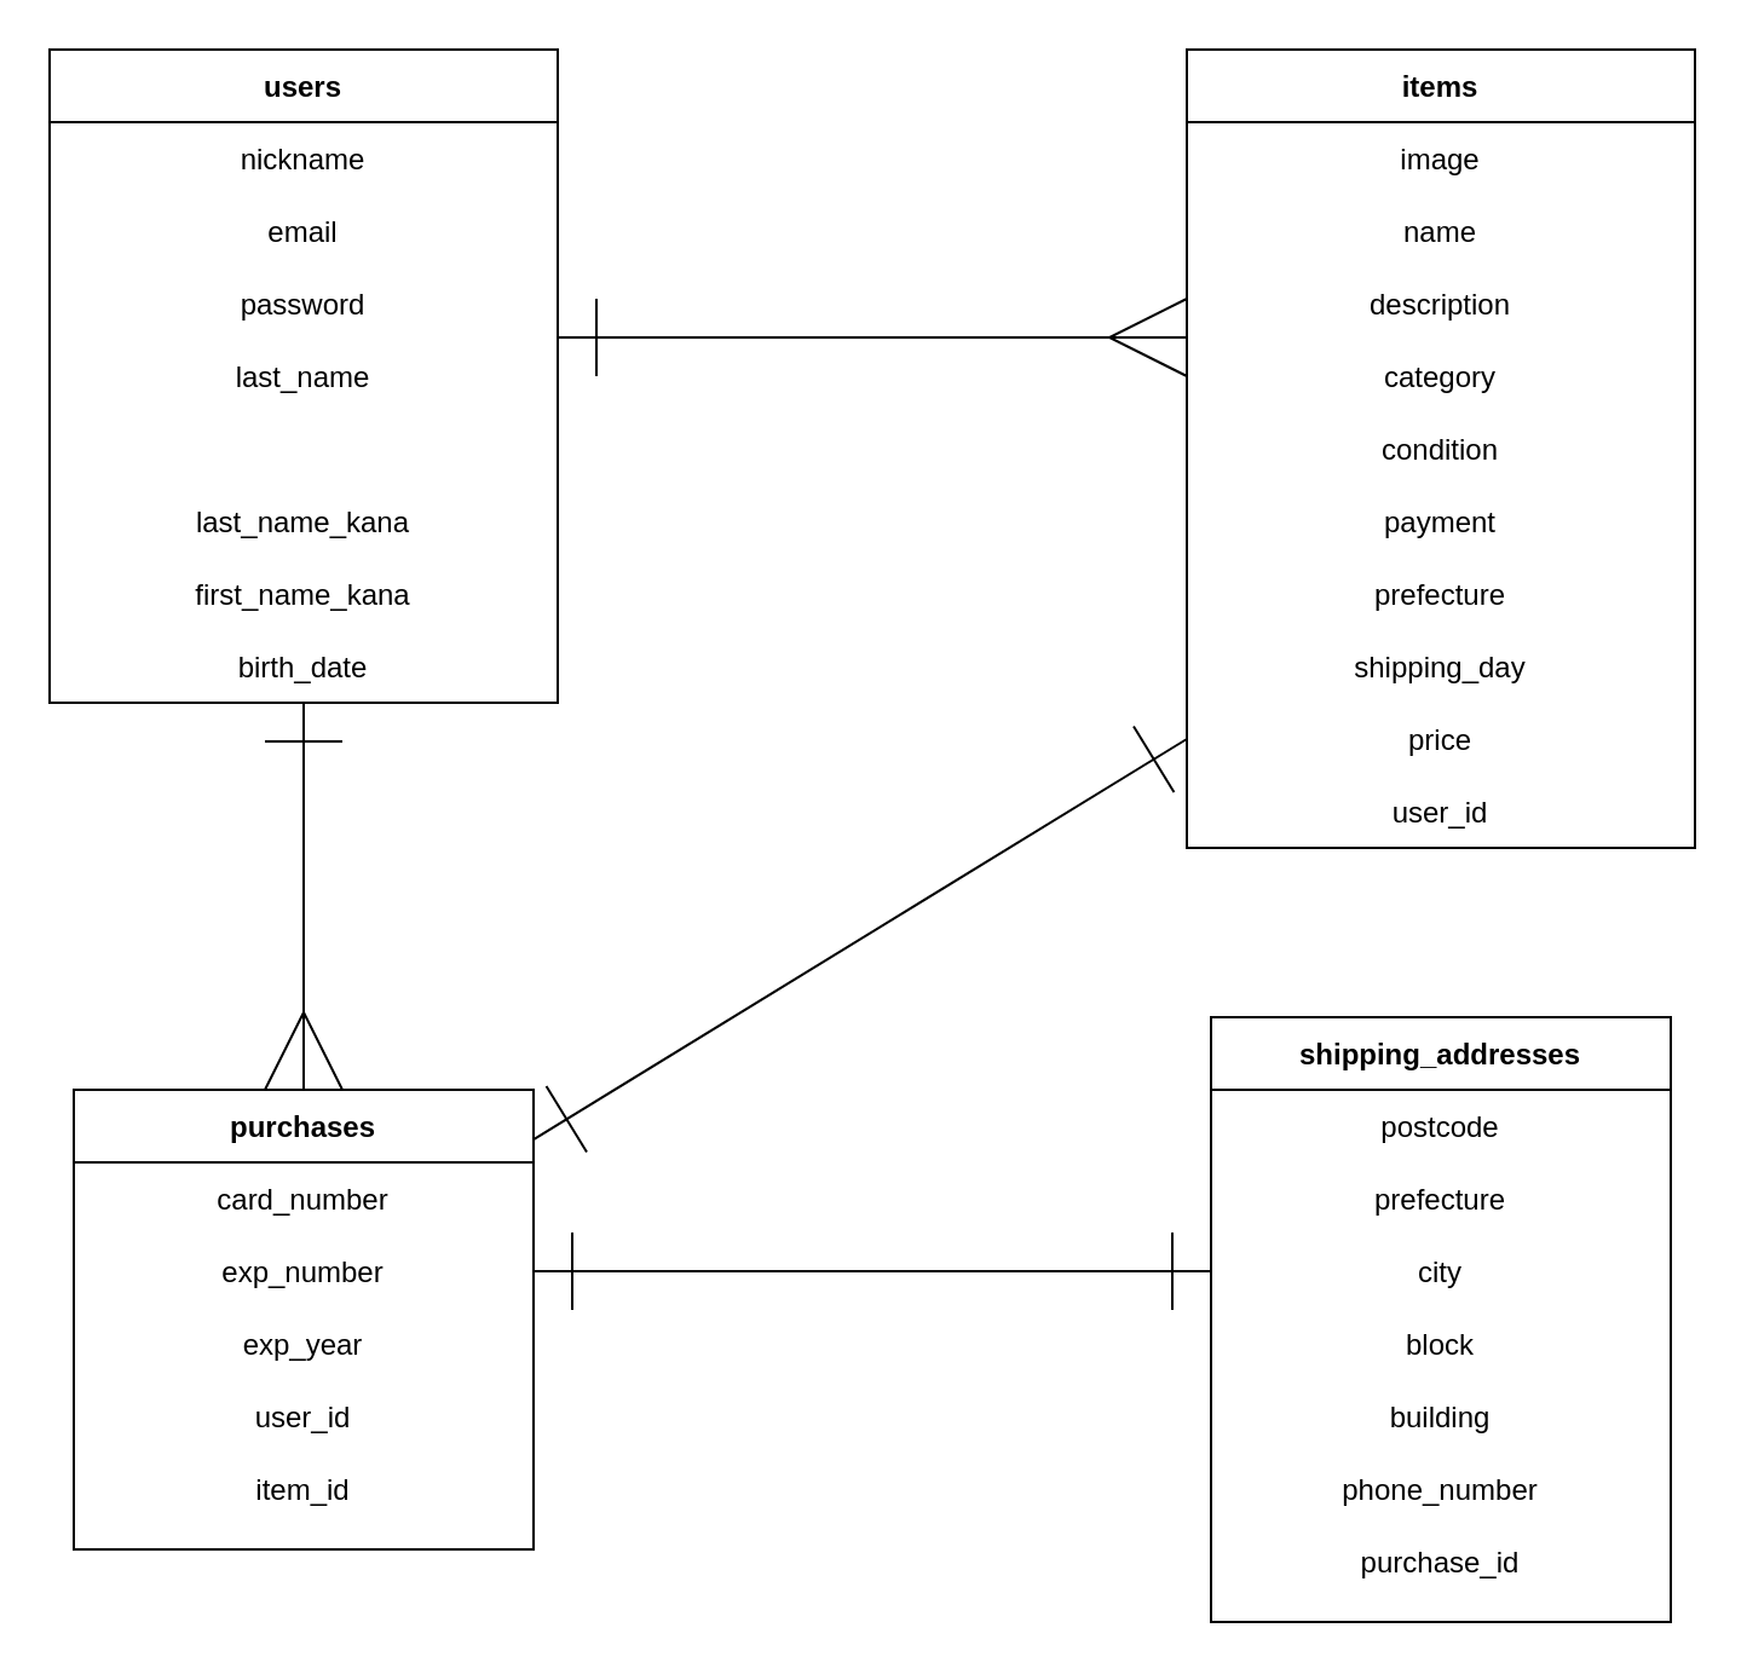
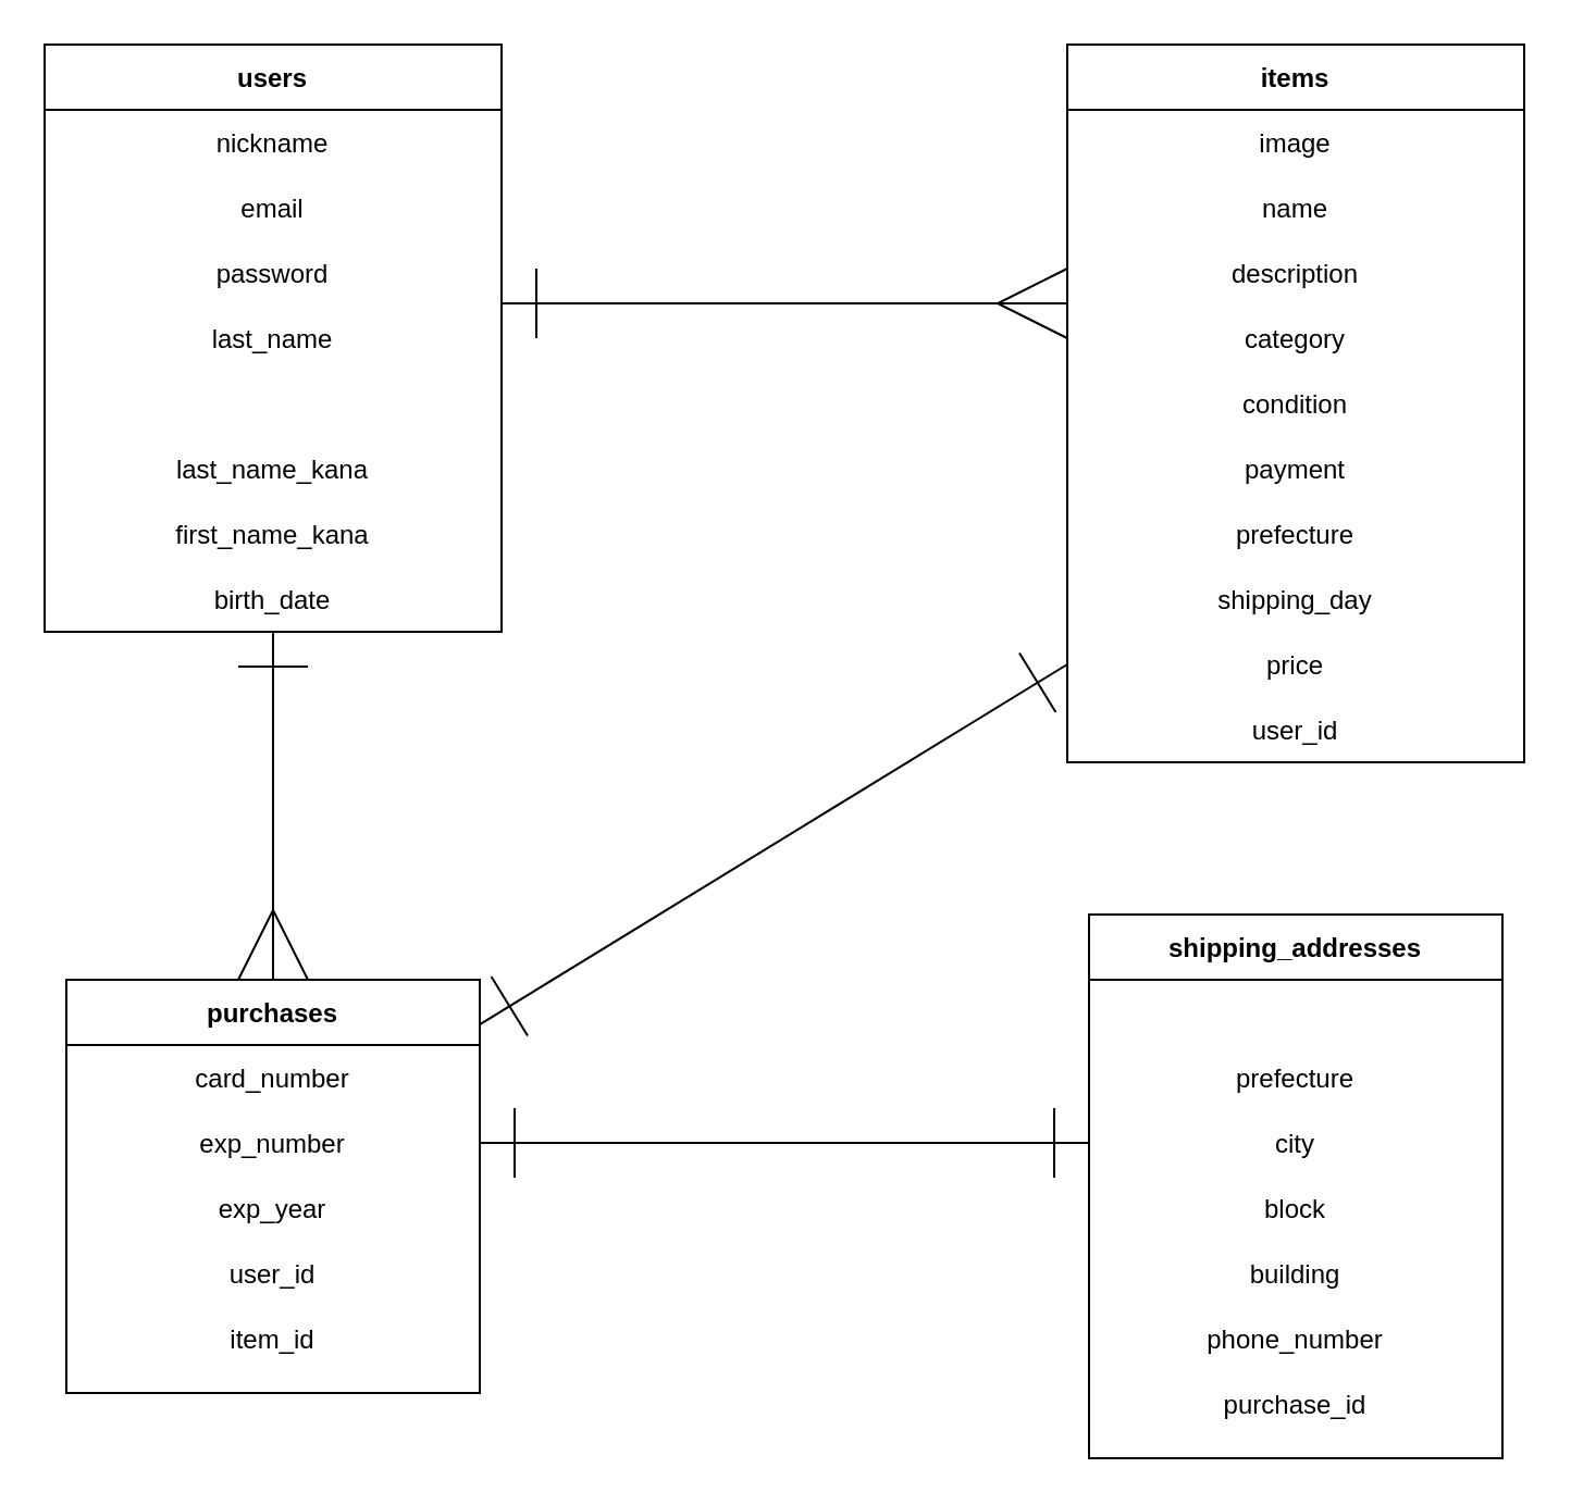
  <mxCell id="0" />
  <mxCell id="1" parent="0" />
  <mxCell id="2" value="users" style="shape=table;startSize=30;container=1;collapsible=1;childLayout=tableLayout;fixedRows=1;rowLines=0;fontStyle=1;align=center;resizeLast=1;" vertex="1" parent="1"><mxGeometry x="20" y="20" width="210" height="270" as="geometry" /></mxCell>
  <mxCell id="3" value="" style="shape=partialRectangle;collapsible=0;dropTarget=0;pointerEvents=0;fillColor=none;top=0;left=0;bottom=0;right=0;points=[[0,0.5],[1,0.5]];portConstraint=eastwest;" vertex="1" parent="2"><mxGeometry y="30" width="210" height="30" as="geometry" /></mxCell>
  <mxCell id="4" value="nickname" style="shape=partialRectangle;connectable=0;fillColor=none;top=0;left=0;bottom=0;right=0;editable=1;overflow=hidden;" vertex="1" parent="3"><mxGeometry width="210" height="30" as="geometry" /></mxCell>
  <mxCell id="5" value="" style="shape=partialRectangle;collapsible=0;dropTarget=0;pointerEvents=0;fillColor=none;top=0;left=0;bottom=0;right=0;points=[[0,0.5],[1,0.5]];portConstraint=eastwest;" vertex="1" parent="2"><mxGeometry y="60" width="210" height="30" as="geometry" /></mxCell>
  <mxCell id="6" value="email" style="shape=partialRectangle;connectable=0;fillColor=none;top=0;left=0;bottom=0;right=0;editable=1;overflow=hidden;" vertex="1" parent="5"><mxGeometry width="210" height="30" as="geometry" /></mxCell>
  <mxCell id="7" style="shape=partialRectangle;collapsible=0;dropTarget=0;pointerEvents=0;fillColor=none;top=0;left=0;bottom=0;right=0;points=[[0,0.5],[1,0.5]];portConstraint=eastwest;" vertex="1" parent="2"><mxGeometry y="90" width="210" height="30" as="geometry" /></mxCell>
  <mxCell id="8" value="password" style="shape=partialRectangle;connectable=0;fillColor=none;top=0;left=0;bottom=0;right=0;editable=1;overflow=hidden;" vertex="1" parent="7"><mxGeometry width="210" height="30" as="geometry" /></mxCell>
  <mxCell id="9" style="shape=partialRectangle;collapsible=0;dropTarget=0;pointerEvents=0;fillColor=none;top=0;left=0;bottom=0;right=0;points=[[0,0.5],[1,0.5]];portConstraint=eastwest;" vertex="1" parent="2"><mxGeometry y="120" width="210" height="30" as="geometry" /></mxCell>
  <mxCell id="10" value="last_name" style="shape=partialRectangle;connectable=0;fillColor=none;top=0;left=0;bottom=0;right=0;editable=1;overflow=hidden;" vertex="1" parent="9"><mxGeometry width="210" height="30" as="geometry" /></mxCell>
  <mxCell id="11" style="shape=partialRectangle;collapsible=0;dropTarget=0;pointerEvents=0;fillColor=none;top=0;left=0;bottom=0;right=0;points=[[0,0.5],[1,0.5]];portConstraint=eastwest;" vertex="1" parent="2"><mxGeometry y="150" width="210" height="30" as="geometry" /></mxCell>
  <mxCell id="12" style="shape=partialRectangle;collapsible=0;dropTarget=0;pointerEvents=0;fillColor=none;top=0;left=0;bottom=0;right=0;points=[[0,0.5],[1,0.5]];portConstraint=eastwest;" vertex="1" parent="2"><mxGeometry y="180" width="210" height="30" as="geometry" /></mxCell>
  <mxCell id="13" value="last_name_kana" style="shape=partialRectangle;connectable=0;fillColor=none;top=0;left=0;bottom=0;right=0;editable=1;overflow=hidden;" vertex="1" parent="12"><mxGeometry width="210" height="30" as="geometry" /></mxCell>
  <mxCell id="14" style="shape=partialRectangle;collapsible=0;dropTarget=0;pointerEvents=0;fillColor=none;top=0;left=0;bottom=0;right=0;points=[[0,0.5],[1,0.5]];portConstraint=eastwest;" vertex="1" parent="2"><mxGeometry y="210" width="210" height="30" as="geometry" /></mxCell>
  <mxCell id="15" value="first_name_kana" style="shape=partialRectangle;connectable=0;fillColor=none;top=0;left=0;bottom=0;right=0;editable=1;overflow=hidden;" vertex="1" parent="14"><mxGeometry width="210" height="30" as="geometry" /></mxCell>
  <mxCell id="16" style="shape=partialRectangle;collapsible=0;dropTarget=0;pointerEvents=0;fillColor=none;top=0;left=0;bottom=0;right=0;points=[[0,0.5],[1,0.5]];portConstraint=eastwest;" vertex="1" parent="2"><mxGeometry y="240" width="210" height="30" as="geometry" /></mxCell>
  <mxCell id="17" value="birth_date" style="shape=partialRectangle;connectable=0;fillColor=none;top=0;left=0;bottom=0;right=0;editable=1;overflow=hidden;" vertex="1" parent="16"><mxGeometry width="210" height="30" as="geometry" /></mxCell>
  <mxCell id="18" value="items" style="shape=table;startSize=30;container=1;collapsible=1;childLayout=tableLayout;fixedRows=1;rowLines=0;fontStyle=1;align=center;resizeLast=1;" vertex="1" parent="1"><mxGeometry x="490" y="20" width="210" height="330" as="geometry" /></mxCell>
  <mxCell id="19" value="" style="shape=partialRectangle;collapsible=0;dropTarget=0;pointerEvents=0;fillColor=none;top=0;left=0;bottom=0;right=0;points=[[0,0.5],[1,0.5]];portConstraint=eastwest;" vertex="1" parent="18"><mxGeometry y="30" width="210" height="30" as="geometry" /></mxCell>
  <mxCell id="20" value="image" style="shape=partialRectangle;connectable=0;fillColor=none;top=0;left=0;bottom=0;right=0;editable=1;overflow=hidden;" vertex="1" parent="19"><mxGeometry width="210" height="30" as="geometry" /></mxCell>
  <mxCell id="21" value="" style="shape=partialRectangle;collapsible=0;dropTarget=0;pointerEvents=0;fillColor=none;top=0;left=0;bottom=0;right=0;points=[[0,0.5],[1,0.5]];portConstraint=eastwest;" vertex="1" parent="18"><mxGeometry y="60" width="210" height="30" as="geometry" /></mxCell>
  <mxCell id="22" value="name" style="shape=partialRectangle;connectable=0;fillColor=none;top=0;left=0;bottom=0;right=0;editable=1;overflow=hidden;" vertex="1" parent="21"><mxGeometry width="210" height="30" as="geometry" /></mxCell>
  <mxCell id="23" value="" style="shape=partialRectangle;collapsible=0;dropTarget=0;pointerEvents=0;fillColor=none;top=0;left=0;bottom=0;right=0;points=[[0,0.5],[1,0.5]];portConstraint=eastwest;" vertex="1" parent="18"><mxGeometry y="90" width="210" height="30" as="geometry" /></mxCell>
  <mxCell id="24" value="description" style="shape=partialRectangle;connectable=0;fillColor=none;top=0;left=0;bottom=0;right=0;editable=1;overflow=hidden;" vertex="1" parent="23"><mxGeometry width="210" height="30" as="geometry" /></mxCell>
  <mxCell id="25" style="shape=partialRectangle;collapsible=0;dropTarget=0;pointerEvents=0;fillColor=none;top=0;left=0;bottom=0;right=0;points=[[0,0.5],[1,0.5]];portConstraint=eastwest;" vertex="1" parent="18"><mxGeometry y="120" width="210" height="30" as="geometry" /></mxCell>
  <mxCell id="26" value="category" style="shape=partialRectangle;connectable=0;fillColor=none;top=0;left=0;bottom=0;right=0;editable=1;overflow=hidden;" vertex="1" parent="25"><mxGeometry width="210" height="30" as="geometry" /></mxCell>
  <mxCell id="27" style="shape=partialRectangle;collapsible=0;dropTarget=0;pointerEvents=0;fillColor=none;top=0;left=0;bottom=0;right=0;points=[[0,0.5],[1,0.5]];portConstraint=eastwest;" vertex="1" parent="18"><mxGeometry y="150" width="210" height="30" as="geometry" /></mxCell>
  <mxCell id="28" value="condition" style="shape=partialRectangle;connectable=0;fillColor=none;top=0;left=0;bottom=0;right=0;editable=1;overflow=hidden;" vertex="1" parent="27"><mxGeometry width="210" height="30" as="geometry" /></mxCell>
  <mxCell id="29" style="shape=partialRectangle;collapsible=0;dropTarget=0;pointerEvents=0;fillColor=none;top=0;left=0;bottom=0;right=0;points=[[0,0.5],[1,0.5]];portConstraint=eastwest;" vertex="1" parent="18"><mxGeometry y="180" width="210" height="30" as="geometry" /></mxCell>
  <mxCell id="30" value="payment" style="shape=partialRectangle;connectable=0;fillColor=none;top=0;left=0;bottom=0;right=0;editable=1;overflow=hidden;" vertex="1" parent="29"><mxGeometry width="210" height="30" as="geometry" /></mxCell>
  <mxCell id="31" style="shape=partialRectangle;collapsible=0;dropTarget=0;pointerEvents=0;fillColor=none;top=0;left=0;bottom=0;right=0;points=[[0,0.5],[1,0.5]];portConstraint=eastwest;" vertex="1" parent="18"><mxGeometry y="210" width="210" height="30" as="geometry" /></mxCell>
  <mxCell id="32" value="prefecture" style="shape=partialRectangle;connectable=0;fillColor=none;top=0;left=0;bottom=0;right=0;editable=1;overflow=hidden;" vertex="1" parent="31"><mxGeometry width="210" height="30" as="geometry" /></mxCell>
  <mxCell id="33" style="shape=partialRectangle;collapsible=0;dropTarget=0;pointerEvents=0;fillColor=none;top=0;left=0;bottom=0;right=0;points=[[0,0.5],[1,0.5]];portConstraint=eastwest;" vertex="1" parent="18"><mxGeometry y="240" width="210" height="30" as="geometry" /></mxCell>
  <mxCell id="34" value="shipping_day" style="shape=partialRectangle;connectable=0;fillColor=none;top=0;left=0;bottom=0;right=0;editable=1;overflow=hidden;" vertex="1" parent="33"><mxGeometry width="210" height="30" as="geometry" /></mxCell>
  <mxCell id="35" style="shape=partialRectangle;collapsible=0;dropTarget=0;pointerEvents=0;fillColor=none;top=0;left=0;bottom=0;right=0;points=[[0,0.5],[1,0.5]];portConstraint=eastwest;" vertex="1" parent="18"><mxGeometry y="270" width="210" height="30" as="geometry" /></mxCell>
  <mxCell id="36" value="price" style="shape=partialRectangle;connectable=0;fillColor=none;top=0;left=0;bottom=0;right=0;editable=1;overflow=hidden;" vertex="1" parent="35"><mxGeometry width="210" height="30" as="geometry" /></mxCell>
  <mxCell id="37" style="shape=partialRectangle;collapsible=0;dropTarget=0;pointerEvents=0;fillColor=none;top=0;left=0;bottom=0;right=0;points=[[0,0.5],[1,0.5]];portConstraint=eastwest;" vertex="1" parent="18"><mxGeometry y="300" width="210" height="30" as="geometry" /></mxCell>
  <mxCell id="38" value="user_id" style="shape=partialRectangle;connectable=0;fillColor=none;top=0;left=0;bottom=0;right=0;editable=1;overflow=hidden;" vertex="1" parent="37"><mxGeometry width="210" height="30" as="geometry" /></mxCell>
  <mxCell id="39" value="purchases" style="shape=table;startSize=30;container=1;collapsible=1;childLayout=tableLayout;fixedRows=1;rowLines=0;fontStyle=1;align=center;resizeLast=1;" vertex="1" parent="1"><mxGeometry x="30" y="450" width="190" height="190" as="geometry" /></mxCell>
  <mxCell id="40" value="" style="shape=partialRectangle;collapsible=0;dropTarget=0;pointerEvents=0;fillColor=none;top=0;left=0;bottom=0;right=0;points=[[0,0.5],[1,0.5]];portConstraint=eastwest;" vertex="1" parent="39"><mxGeometry y="30" width="190" height="30" as="geometry" /></mxCell>
  <mxCell id="41" value="card_number" style="shape=partialRectangle;connectable=0;fillColor=none;top=0;left=0;bottom=0;right=0;editable=1;overflow=hidden;" vertex="1" parent="40"><mxGeometry width="190" height="30" as="geometry" /></mxCell>
  <mxCell id="42" value="" style="shape=partialRectangle;collapsible=0;dropTarget=0;pointerEvents=0;fillColor=none;top=0;left=0;bottom=0;right=0;points=[[0,0.5],[1,0.5]];portConstraint=eastwest;" vertex="1" parent="39"><mxGeometry y="60" width="190" height="30" as="geometry" /></mxCell>
  <mxCell id="43" value="exp_number" style="shape=partialRectangle;connectable=0;fillColor=none;top=0;left=0;bottom=0;right=0;editable=1;overflow=hidden;" vertex="1" parent="42"><mxGeometry width="190" height="30" as="geometry" /></mxCell>
  <mxCell id="44" value="" style="shape=partialRectangle;collapsible=0;dropTarget=0;pointerEvents=0;fillColor=none;top=0;left=0;bottom=0;right=0;points=[[0,0.5],[1,0.5]];portConstraint=eastwest;" vertex="1" parent="39"><mxGeometry y="90" width="190" height="30" as="geometry" /></mxCell>
  <mxCell id="45" value="exp_year" style="shape=partialRectangle;connectable=0;fillColor=none;top=0;left=0;bottom=0;right=0;editable=1;overflow=hidden;" vertex="1" parent="44"><mxGeometry width="190" height="30" as="geometry" /></mxCell>
  <mxCell id="46" style="shape=partialRectangle;collapsible=0;dropTarget=0;pointerEvents=0;fillColor=none;top=0;left=0;bottom=0;right=0;points=[[0,0.5],[1,0.5]];portConstraint=eastwest;" vertex="1" parent="39"><mxGeometry y="120" width="190" height="30" as="geometry" /></mxCell>
  <mxCell id="47" value="user_id" style="shape=partialRectangle;connectable=0;fillColor=none;top=0;left=0;bottom=0;right=0;editable=1;overflow=hidden;" vertex="1" parent="46"><mxGeometry width="190" height="30" as="geometry" /></mxCell>
  <mxCell id="48" style="shape=partialRectangle;collapsible=0;dropTarget=0;pointerEvents=0;fillColor=none;top=0;left=0;bottom=0;right=0;points=[[0,0.5],[1,0.5]];portConstraint=eastwest;" vertex="1" parent="39"><mxGeometry y="150" width="190" height="30" as="geometry" /></mxCell>
  <mxCell id="49" value="item_id" style="shape=partialRectangle;connectable=0;fillColor=none;top=0;left=0;bottom=0;right=0;editable=1;overflow=hidden;" vertex="1" parent="48"><mxGeometry width="190" height="30" as="geometry" /></mxCell>
  <mxCell id="50" value="shipping_addresses" style="shape=table;startSize=30;container=1;collapsible=1;childLayout=tableLayout;fixedRows=1;rowLines=0;fontStyle=1;align=center;resizeLast=1;" vertex="1" parent="1"><mxGeometry x="500" y="420" width="190" height="250" as="geometry" /></mxCell>
  <mxCell id="51" value="" style="shape=partialRectangle;collapsible=0;dropTarget=0;pointerEvents=0;fillColor=none;top=0;left=0;bottom=0;right=0;points=[[0,0.5],[1,0.5]];portConstraint=eastwest;" vertex="1" parent="50"><mxGeometry y="30" width="190" height="30" as="geometry" /></mxCell>
- <mxCell id="52" value="postcode" style="shape=partialRectangle;connectable=0;fillColor=none;top=0;left=0;bottom=0;right=0;editable=1;overflow=hidden;" vertex="1" parent="51"><mxGeometry width="190" height="30" as="geometry" /></mxCell>
  <mxCell id="53" value="" style="shape=partialRectangle;collapsible=0;dropTarget=0;pointerEvents=0;fillColor=none;top=0;left=0;bottom=0;right=0;points=[[0,0.5],[1,0.5]];portConstraint=eastwest;" vertex="1" parent="50"><mxGeometry y="60" width="190" height="30" as="geometry" /></mxCell>
  <mxCell id="54" value="prefecture" style="shape=partialRectangle;connectable=0;fillColor=none;top=0;left=0;bottom=0;right=0;editable=1;overflow=hidden;" vertex="1" parent="53"><mxGeometry width="190" height="30" as="geometry" /></mxCell>
  <mxCell id="55" style="shape=partialRectangle;collapsible=0;dropTarget=0;pointerEvents=0;fillColor=none;top=0;left=0;bottom=0;right=0;points=[[0,0.5],[1,0.5]];portConstraint=eastwest;" vertex="1" parent="50"><mxGeometry y="90" width="190" height="30" as="geometry" /></mxCell>
  <mxCell id="56" value="city" style="shape=partialRectangle;connectable=0;fillColor=none;top=0;left=0;bottom=0;right=0;editable=1;overflow=hidden;" vertex="1" parent="55"><mxGeometry width="190" height="30" as="geometry" /></mxCell>
  <mxCell id="57" style="shape=partialRectangle;collapsible=0;dropTarget=0;pointerEvents=0;fillColor=none;top=0;left=0;bottom=0;right=0;points=[[0,0.5],[1,0.5]];portConstraint=eastwest;" vertex="1" parent="50"><mxGeometry y="120" width="190" height="30" as="geometry" /></mxCell>
  <mxCell id="58" value="block" style="shape=partialRectangle;connectable=0;fillColor=none;top=0;left=0;bottom=0;right=0;editable=1;overflow=hidden;" vertex="1" parent="57"><mxGeometry width="190" height="30" as="geometry" /></mxCell>
  <mxCell id="59" style="shape=partialRectangle;collapsible=0;dropTarget=0;pointerEvents=0;fillColor=none;top=0;left=0;bottom=0;right=0;points=[[0,0.5],[1,0.5]];portConstraint=eastwest;" vertex="1" parent="50"><mxGeometry y="150" width="190" height="30" as="geometry" /></mxCell>
  <mxCell id="60" value="building" style="shape=partialRectangle;connectable=0;fillColor=none;top=0;left=0;bottom=0;right=0;editable=1;overflow=hidden;" vertex="1" parent="59"><mxGeometry width="190" height="30" as="geometry" /></mxCell>
  <mxCell id="61" style="shape=partialRectangle;collapsible=0;dropTarget=0;pointerEvents=0;fillColor=none;top=0;left=0;bottom=0;right=0;points=[[0,0.5],[1,0.5]];portConstraint=eastwest;" vertex="1" parent="50"><mxGeometry y="180" width="190" height="30" as="geometry" /></mxCell>
  <mxCell id="62" value="phone_number" style="shape=partialRectangle;connectable=0;fillColor=none;top=0;left=0;bottom=0;right=0;editable=1;overflow=hidden;" vertex="1" parent="61"><mxGeometry width="190" height="30" as="geometry" /></mxCell>
  <mxCell id="63" style="shape=partialRectangle;collapsible=0;dropTarget=0;pointerEvents=0;fillColor=none;top=0;left=0;bottom=0;right=0;points=[[0,0.5],[1,0.5]];portConstraint=eastwest;" vertex="1" parent="50"><mxGeometry y="210" width="190" height="30" as="geometry" /></mxCell>
  <mxCell id="64" value="purchase_id" style="shape=partialRectangle;connectable=0;fillColor=none;top=0;left=0;bottom=0;right=0;editable=1;overflow=hidden;" vertex="1" parent="63"><mxGeometry width="190" height="30" as="geometry" /></mxCell>
  <mxCell id="65" value="" style="endArrow=ERmany;html=1;rounded=0;startArrow=ERone;startFill=0;startSize=30;endSize=30;endFill=0;" edge="1" parent="1"><mxGeometry relative="1" as="geometry"><mxPoint x="230" y="139" as="sourcePoint" /><mxPoint x="490" y="139" as="targetPoint" /><Array as="points"><mxPoint x="410" y="139" /></Array></mxGeometry></mxCell>
  <mxCell id="66" value="" style="endArrow=ERone;html=1;rounded=0;exitX=0.5;exitY=0;exitDx=0;exitDy=0;startArrow=ERmany;startFill=0;endFill=0;endSize=30;startSize=30;" edge="1" parent="1" source="39"><mxGeometry relative="1" as="geometry"><mxPoint x="270" y="350" as="sourcePoint" /><mxPoint x="125" y="290" as="targetPoint" /></mxGeometry></mxCell>
  <mxCell id="67" value="" style="endArrow=ERone;html=1;rounded=0;entryX=0;entryY=0.5;entryDx=0;entryDy=0;exitX=1;exitY=0.5;exitDx=0;exitDy=0;startArrow=ERone;startFill=0;endFill=0;endSize=30;startSize=30;" edge="1" parent="1" source="42" target="55"><mxGeometry relative="1" as="geometry"><mxPoint x="270" y="350" as="sourcePoint" /><mxPoint x="430" y="350" as="targetPoint" /></mxGeometry></mxCell>
  <mxCell id="68" value="" style="endArrow=ERone;html=1;rounded=0;entryX=0;entryY=0.5;entryDx=0;entryDy=0;exitX=1;exitY=0.108;exitDx=0;exitDy=0;exitPerimeter=0;startArrow=ERone;startFill=0;endFill=0;endSize=30;startSize=30;" edge="1" parent="1" source="39" target="35"><mxGeometry relative="1" as="geometry"><mxPoint x="270" y="350" as="sourcePoint" /><mxPoint x="430" y="350" as="targetPoint" /></mxGeometry></mxCell>
